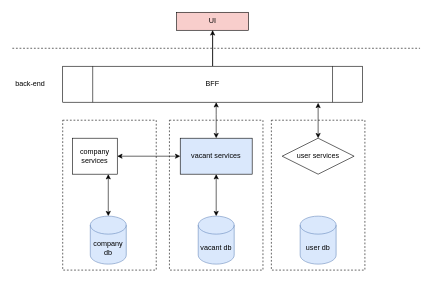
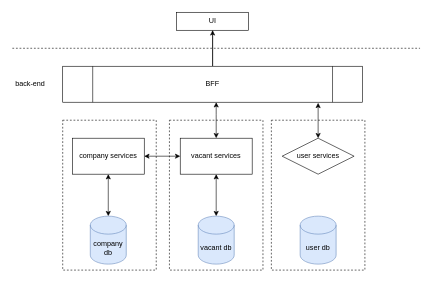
  <mxCell id="0" />
  <mxCell id="1" parent="0" />
  <mxCell id="2" style="edgeStyle=orthogonalEdgeStyle;rounded=0;orthogonalLoop=1;jettySize=auto;html=1;entryX=0.5;entryY=0;entryDx=0;entryDy=0;endArrow=none;" parent="1" source="3" target="6" edge="1"><mxGeometry relative="1" as="geometry" /></mxCell>
- <mxCell id="3" value="UI" style="rounded=0;whiteSpace=wrap;html=1;fillColor=#f8cecc;" parent="1" vertex="1"><mxGeometry x="294" y="20" width="120" height="30" as="geometry" /></mxCell>
+ <mxCell id="3" value="UI" style="rounded=0;whiteSpace=wrap;html=1;" parent="1" vertex="1"><mxGeometry x="294" y="20" width="120" height="30" as="geometry" /></mxCell>
  <mxCell id="4" value="" style="edgeStyle=orthogonalEdgeStyle;rounded=0;orthogonalLoop=1;jettySize=auto;html=1;startArrow=classic;startFill=1;" parent="1" source="6" target="11" edge="1"><mxGeometry relative="1" as="geometry"><Array as="points"><mxPoint x="360" y="190" /><mxPoint x="360" y="190" /></Array></mxGeometry></mxCell>
  <mxCell id="5" style="edgeStyle=orthogonalEdgeStyle;rounded=0;orthogonalLoop=1;jettySize=auto;html=1;" parent="1" source="6" edge="1"><mxGeometry relative="1" as="geometry"><mxPoint x="354" y="50" as="targetPoint" /></mxGeometry></mxCell>
  <mxCell id="6" value="BFF" style="shape=process;whiteSpace=wrap;html=1;backgroundOutline=1;" parent="1" vertex="1"><mxGeometry x="104" y="110" width="500" height="60" as="geometry" /></mxCell>
  <mxCell id="7" style="edgeStyle=orthogonalEdgeStyle;rounded=0;orthogonalLoop=1;jettySize=auto;html=1;entryX=0.5;entryY=0;entryDx=0;entryDy=0;entryPerimeter=0;startArrow=classic;startFill=1;" parent="1" source="9" edge="1"><mxGeometry relative="1" as="geometry"><mxPoint x="180" y="360" as="targetPoint" /><Array as="points"><mxPoint x="180" y="360" /><mxPoint x="180" y="360" /></Array></mxGeometry></mxCell>
  <mxCell id="8" style="edgeStyle=orthogonalEdgeStyle;rounded=0;orthogonalLoop=1;jettySize=auto;html=1;startArrow=classic;startFill=1;" parent="1" source="9" target="11" edge="1"><mxGeometry relative="1" as="geometry" /></mxCell>
- <mxCell id="9" value="company services" style="rounded=0;whiteSpace=wrap;html=1;" parent="1" vertex="1"><mxGeometry x="120" y="230" width="75" height="60" as="geometry" /></mxCell>
+ <mxCell id="9" value="company services" style="rounded=0;whiteSpace=wrap;html=1;" parent="1" vertex="1"><mxGeometry x="120" y="230" width="120" height="60" as="geometry" /></mxCell>
  <mxCell id="10" value="" style="edgeStyle=orthogonalEdgeStyle;rounded=0;orthogonalLoop=1;jettySize=auto;html=1;startArrow=classic;startFill=1;" edge="1" parent="1" source="11" target="19"><mxGeometry relative="1" as="geometry" /></mxCell>
- <mxCell id="11" value="vacant services" style="rounded=0;whiteSpace=wrap;html=1;fillColor=#dae8fc;" parent="1" vertex="1"><mxGeometry x="300" y="230" width="120" height="60" as="geometry" /></mxCell>
+ <mxCell id="11" value="vacant services" style="rounded=0;whiteSpace=wrap;html=1;" parent="1" vertex="1"><mxGeometry x="300" y="230" width="120" height="60" as="geometry" /></mxCell>
  <mxCell id="12" style="edgeStyle=orthogonalEdgeStyle;rounded=0;orthogonalLoop=1;jettySize=auto;html=1;entryX=0.852;entryY=1.017;entryDx=0;entryDy=0;entryPerimeter=0;startArrow=classic;startFill=1;" parent="1" source="13" target="6" edge="1"><mxGeometry relative="1" as="geometry" /></mxCell>
  <mxCell id="13" value="user services" style="rhombus;whiteSpace=wrap;html=1;" parent="1" vertex="1"><mxGeometry x="470" y="230" width="120" height="60" as="geometry" /></mxCell>
  <mxCell id="14" value="" style="rounded=0;whiteSpace=wrap;html=1;fillColor=none;dashed=1;" parent="1" vertex="1"><mxGeometry x="104" y="200" width="156" height="250" as="geometry" /></mxCell>
  <mxCell id="15" value="" style="rounded=0;whiteSpace=wrap;html=1;fillColor=none;dashed=1;" parent="1" vertex="1"><mxGeometry x="452" y="200" width="156" height="250" as="geometry" /></mxCell>
  <mxCell id="16" value="" style="endArrow=none;dashed=1;html=1;" parent="1" edge="1"><mxGeometry width="50" height="50" relative="1" as="geometry"><mxPoint x="20" y="80" as="sourcePoint" /><mxPoint x="700" y="80" as="targetPoint" /></mxGeometry></mxCell>
  <mxCell id="17" value="back-end" style="text;html=1;strokeColor=none;fillColor=none;align=center;verticalAlign=middle;whiteSpace=wrap;rounded=0;dashed=1;" parent="1" vertex="1"><mxGeometry x="20" y="130" width="60" height="20" as="geometry" /></mxCell>
  <mxCell id="18" value="user db" style="shape=cylinder3;whiteSpace=wrap;html=1;boundedLbl=1;backgroundOutline=1;size=15;fillColor=#dae8fc;strokeColor=#6c8ebf;" vertex="1" parent="1"><mxGeometry x="500" y="360" width="60" height="80" as="geometry" /></mxCell>
  <mxCell id="19" value="vacant db" style="shape=cylinder3;whiteSpace=wrap;html=1;boundedLbl=1;backgroundOutline=1;size=15;fillColor=#dae8fc;strokeColor=#6c8ebf;" vertex="1" parent="1"><mxGeometry x="330" y="360" width="60" height="80" as="geometry" /></mxCell>
  <mxCell id="20" value="company db" style="shape=cylinder3;whiteSpace=wrap;html=1;boundedLbl=1;backgroundOutline=1;size=15;fillColor=#dae8fc;strokeColor=#6c8ebf;" vertex="1" parent="1"><mxGeometry x="150" y="360" width="60" height="80" as="geometry" /></mxCell>
  <mxCell id="21" value="" style="rounded=0;whiteSpace=wrap;html=1;fillColor=none;dashed=1;" parent="1" vertex="1"><mxGeometry x="282" y="200" width="156" height="250" as="geometry" /></mxCell>
